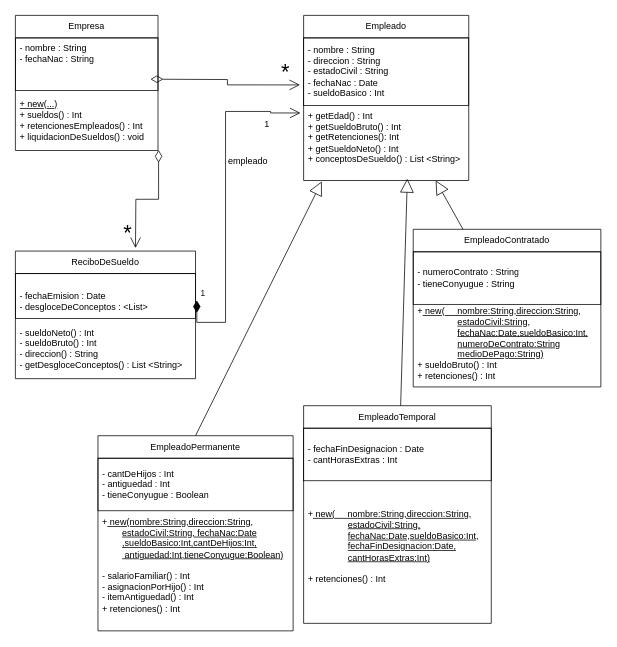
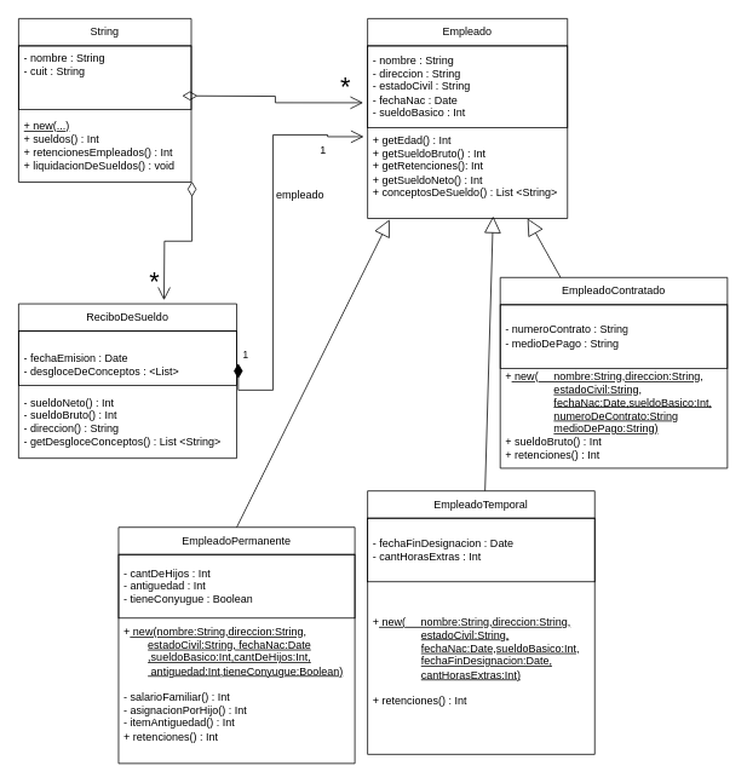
  <mxCell id="0" />
  <mxCell id="1" parent="0" />
- <mxCell id="2" value="Empresa" style="swimlane;fontStyle=0;childLayout=stackLayout;horizontal=1;startSize=30;horizontalStack=0;resizeParent=1;resizeParentMax=0;resizeLast=0;collapsible=1;marginBottom=0;whiteSpace=wrap;html=1;" parent="1" vertex="1"><mxGeometry x="20" y="20" width="190" height="180" as="geometry" /></mxCell>
- <mxCell id="3" value="- nombre : String&lt;div&gt;- fechaNac : String&lt;/div&gt;&lt;div&gt;&lt;br&gt;&lt;div&gt;&lt;br&gt;&lt;/div&gt;&lt;/div&gt;" style="text;strokeColor=default;fillColor=none;align=left;verticalAlign=middle;spacingLeft=4;spacingRight=4;overflow=hidden;points=[[0,0.5],[1,0.5]];portConstraint=eastwest;rotatable=0;whiteSpace=wrap;html=1;" parent="2" vertex="1"><mxGeometry y="30" width="190" height="70" as="geometry" /></mxCell>
+ <mxCell id="2" value="String" style="swimlane;fontStyle=0;childLayout=stackLayout;horizontal=1;startSize=30;horizontalStack=0;resizeParent=1;resizeParentMax=0;resizeLast=0;collapsible=1;marginBottom=0;whiteSpace=wrap;html=1;" parent="1" vertex="1"><mxGeometry x="20" y="20" width="190" height="180" as="geometry" /></mxCell>
+ <mxCell id="3" value="- nombre : String&lt;div&gt;- cuit : String&lt;/div&gt;&lt;div&gt;&lt;br&gt;&lt;div&gt;&lt;br&gt;&lt;/div&gt;&lt;/div&gt;" style="text;strokeColor=default;fillColor=none;align=left;verticalAlign=middle;spacingLeft=4;spacingRight=4;overflow=hidden;points=[[0,0.5],[1,0.5]];portConstraint=eastwest;rotatable=0;whiteSpace=wrap;html=1;" parent="2" vertex="1"><mxGeometry y="30" width="190" height="70" as="geometry" /></mxCell>
  <mxCell id="4" value="&lt;div&gt;&lt;u&gt;+ new(...)&lt;/u&gt;&lt;/div&gt;&lt;div&gt;+ sueldos() : Int&lt;/div&gt;&lt;div&gt;+ retencionesEmpleados() : Int&lt;/div&gt;&lt;div&gt;+ liquidacionDeSueldos() : void&lt;/div&gt;" style="text;strokeColor=none;fillColor=none;align=left;verticalAlign=middle;spacingLeft=4;spacingRight=4;overflow=hidden;points=[[0,0.5],[1,0.5]];portConstraint=eastwest;rotatable=0;whiteSpace=wrap;html=1;" parent="2" vertex="1"><mxGeometry y="100" width="190" height="80" as="geometry" /></mxCell>
  <mxCell id="5" value="Empleado" style="swimlane;fontStyle=0;childLayout=stackLayout;horizontal=1;startSize=30;horizontalStack=0;resizeParent=1;resizeParentMax=0;resizeLast=0;collapsible=1;marginBottom=0;whiteSpace=wrap;html=1;" parent="1" vertex="1"><mxGeometry x="404" y="20" width="220" height="220" as="geometry" /></mxCell>
  <mxCell id="6" value="- nombre : String&lt;div&gt;- direccion : String&lt;/div&gt;&lt;div&gt;- estadoCivil : String&lt;/div&gt;&lt;div&gt;- fechaNac : Date&lt;/div&gt;&lt;div&gt;- sueldoBasico : Int&lt;/div&gt;" style="text;strokeColor=default;fillColor=none;align=left;verticalAlign=middle;spacingLeft=4;spacingRight=4;overflow=hidden;points=[[0,0.5],[1,0.5]];portConstraint=eastwest;rotatable=0;whiteSpace=wrap;html=1;" parent="5" vertex="1"><mxGeometry y="30" width="220" height="90" as="geometry" /></mxCell>
  <mxCell id="7" value="&lt;div&gt;&lt;span style=&quot;background-color: transparent; color: light-dark(rgb(0, 0, 0), rgb(255, 255, 255));&quot;&gt;+ getEdad() : Int&lt;/span&gt;&lt;/div&gt;&lt;div&gt;+ getSueldoBruto() : Int&lt;/div&gt;&lt;div&gt;+ getRetenciones(): Int&lt;/div&gt;&lt;div&gt;+ getSueldoNeto() : Int&lt;/div&gt;&lt;div&gt;+ conceptosDeSueldo&lt;span style=&quot;background-color: transparent; color: light-dark(rgb(0, 0, 0), rgb(255, 255, 255));&quot;&gt;() : List &amp;lt;String&amp;gt;&lt;/span&gt;&lt;/div&gt;&lt;div&gt;&lt;br&gt;&lt;/div&gt;" style="text;strokeColor=none;fillColor=none;align=left;verticalAlign=middle;spacingLeft=4;spacingRight=4;overflow=hidden;points=[[0,0.5],[1,0.5]];portConstraint=eastwest;rotatable=0;whiteSpace=wrap;html=1;" parent="5" vertex="1"><mxGeometry y="120" width="220" height="100" as="geometry" /></mxCell>
  <mxCell id="8" value="*" style="text;html=1;align=center;verticalAlign=middle;whiteSpace=wrap;rounded=0;strokeWidth=3;fontSize=29;" parent="1" vertex="1"><mxGeometry x="370" y="85" width="20" height="20" as="geometry" /></mxCell>
  <mxCell id="9" value="EmpleadoPermanente" style="swimlane;fontStyle=0;childLayout=stackLayout;horizontal=1;startSize=30;horizontalStack=0;resizeParent=1;resizeParentMax=0;resizeLast=0;collapsible=1;marginBottom=0;whiteSpace=wrap;html=1;" parent="1" vertex="1"><mxGeometry x="130" y="580" width="260" height="260" as="geometry" /></mxCell>
  <mxCell id="10" value="- cantDeHijos : Int&lt;div&gt;- antiguedad : Int&lt;/div&gt;&lt;div&gt;- tieneConyugue : Boolean&lt;/div&gt;" style="text;strokeColor=default;fillColor=none;align=left;verticalAlign=middle;spacingLeft=4;spacingRight=4;overflow=hidden;points=[[0,0.5],[1,0.5]];portConstraint=eastwest;rotatable=0;whiteSpace=wrap;html=1;" parent="9" vertex="1"><mxGeometry y="30" width="260" height="70" as="geometry" /></mxCell>
  <mxCell id="11" value="&lt;div&gt;&lt;div&gt;+&lt;u&gt;&amp;nbsp;new(nombre:String,direccion:String,&lt;/u&gt;&lt;/div&gt;&lt;div&gt;&lt;u&gt;&lt;span style=&quot;white-space: pre;&quot;&gt;&#09;&lt;/span&gt;estadoCivil:String,&lt;/u&gt;&lt;u style=&quot;background-color: transparent; color: light-dark(rgb(0, 0, 0), rgb(255, 255, 255));&quot;&gt;&amp;nbsp;fechaNac:Date&lt;/u&gt;&lt;/div&gt;&lt;div&gt;&lt;u style=&quot;background-color: transparent; color: light-dark(rgb(0, 0, 0), rgb(255, 255, 255));&quot;&gt;&lt;span style=&quot;white-space: pre;&quot;&gt;&#09;&lt;/span&gt;,sueldoBasico:Int&lt;/u&gt;&lt;u style=&quot;background-color: transparent; color: light-dark(rgb(0, 0, 0), rgb(255, 255, 255));&quot;&gt;,cantDeHijos:Int,&lt;/u&gt;&lt;/div&gt;&lt;div&gt;&lt;u style=&quot;background-color: transparent; color: light-dark(rgb(0, 0, 0), rgb(255, 255, 255));&quot;&gt;&lt;span style=&quot;white-space: pre;&quot;&gt;&#09;&lt;/span&gt;&amp;nbsp;antiguedad:Int,tieneConyugue:Boolean)&lt;/u&gt;&lt;/div&gt;&lt;/div&gt;&lt;div&gt;&lt;u&gt;&lt;br&gt;&lt;/u&gt;&lt;/div&gt;&lt;div&gt;- salarioFamiliar() : Int&lt;/div&gt;&lt;div&gt;- asignacionPorHijo() : Int&lt;/div&gt;&lt;div&gt;- itemAntiguedad() : Int&lt;/div&gt;&lt;div&gt;+ retenciones() : Int&lt;/div&gt;&lt;div&gt;&lt;br&gt;&lt;/div&gt;" style="text;strokeColor=none;fillColor=none;align=left;verticalAlign=middle;spacingLeft=4;spacingRight=4;overflow=hidden;points=[[0,0.5],[1,0.5]];portConstraint=eastwest;rotatable=0;whiteSpace=wrap;html=1;" parent="9" vertex="1"><mxGeometry y="100" width="260" height="160" as="geometry" /></mxCell>
  <mxCell id="12" value="EmpleadoTemporal" style="swimlane;fontStyle=0;childLayout=stackLayout;horizontal=1;startSize=30;horizontalStack=0;resizeParent=1;resizeParentMax=0;resizeLast=0;collapsible=1;marginBottom=0;whiteSpace=wrap;html=1;" parent="1" vertex="1"><mxGeometry x="404" y="540" width="250" height="290" as="geometry" /></mxCell>
  <mxCell id="13" value="- fechaFinDesignacion : Date&lt;div&gt;- cantHorasExtras : Int&lt;/div&gt;" style="text;strokeColor=default;fillColor=none;align=left;verticalAlign=middle;spacingLeft=4;spacingRight=4;overflow=hidden;points=[[0,0.5],[1,0.5]];portConstraint=eastwest;rotatable=0;whiteSpace=wrap;html=1;" parent="12" vertex="1"><mxGeometry y="30" width="250" height="70" as="geometry" /></mxCell>
  <mxCell id="14" value="&lt;div&gt;&lt;div&gt;+&lt;u&gt;&amp;nbsp;new(&amp;nbsp; &amp;nbsp; &amp;nbsp;nombre:String,direccion:String,&lt;/u&gt;&lt;/div&gt;&lt;div&gt;&lt;u&gt;&lt;span style=&quot;white-space: pre;&quot;&gt;&#09;&lt;/span&gt;&lt;span style=&quot;white-space: pre;&quot;&gt;&#09;&lt;/span&gt;estadoCivil:String,&lt;/u&gt;&lt;/div&gt;&lt;div&gt;&lt;u style=&quot;background-color: transparent; color: light-dark(rgb(0, 0, 0), rgb(255, 255, 255));&quot;&gt;&lt;span style=&quot;white-space: pre;&quot;&gt;&#09;&lt;span style=&quot;white-space: pre;&quot;&gt;&#09;&lt;/span&gt;&lt;/span&gt;fechaNac:Date,sueldoBasico:Int,&lt;/u&gt;&lt;/div&gt;&lt;div&gt;&lt;u style=&quot;background-color: transparent; color: light-dark(rgb(0, 0, 0), rgb(255, 255, 255));&quot;&gt;&lt;span style=&quot;white-space: pre;&quot;&gt;&#09;&lt;span style=&quot;white-space: pre;&quot;&gt;&#09;&lt;/span&gt;&lt;/span&gt;fechaFinDesignacion:Date,&lt;/u&gt;&lt;/div&gt;&lt;div&gt;&lt;u style=&quot;background-color: transparent; color: light-dark(rgb(0, 0, 0), rgb(255, 255, 255));&quot;&gt;&lt;span style=&quot;white-space: pre;&quot;&gt;&#09;&lt;/span&gt;&lt;span style=&quot;white-space: pre;&quot;&gt;&#09;&lt;/span&gt;cantHorasExtras:Int&lt;/u&gt;&lt;u style=&quot;background-color: transparent; color: light-dark(rgb(0, 0, 0), rgb(255, 255, 255));&quot;&gt;)&lt;/u&gt;&lt;/div&gt;&lt;/div&gt;&lt;div&gt;&lt;u style=&quot;background-color: transparent; color: light-dark(rgb(0, 0, 0), rgb(255, 255, 255));&quot;&gt;&lt;br&gt;&lt;/u&gt;&lt;/div&gt;&lt;div&gt;+ retenciones() : Int&lt;/div&gt;&lt;div&gt;&lt;br&gt;&lt;/div&gt;" style="text;strokeColor=none;fillColor=none;align=left;verticalAlign=middle;spacingLeft=4;spacingRight=4;overflow=hidden;points=[[0,0.5],[1,0.5]];portConstraint=eastwest;rotatable=0;whiteSpace=wrap;html=1;" parent="12" vertex="1"><mxGeometry y="100" width="250" height="190" as="geometry" /></mxCell>
  <mxCell id="15" value="" style="endArrow=block;endSize=16;endFill=0;html=1;rounded=0;entryX=0.11;entryY=1.012;entryDx=0;entryDy=0;entryPerimeter=0;exitX=0.5;exitY=0;exitDx=0;exitDy=0;" parent="1" source="9" target="7" edge="1"><mxGeometry width="160" relative="1" as="geometry"><mxPoint x="230" y="270" as="sourcePoint" /><mxPoint x="390" y="270" as="targetPoint" /></mxGeometry></mxCell>
  <mxCell id="16" value="" style="endArrow=block;endSize=16;endFill=0;html=1;rounded=0;entryX=0.628;entryY=0.976;entryDx=0;entryDy=0;entryPerimeter=0;" parent="1" source="12" target="7" edge="1"><mxGeometry width="160" relative="1" as="geometry"><mxPoint x="500" y="270" as="sourcePoint" /><mxPoint x="512" y="164" as="targetPoint" /></mxGeometry></mxCell>
  <mxCell id="17" value="" style="endArrow=open;html=1;endSize=12;startArrow=diamondThin;startSize=14;startFill=0;edgeStyle=orthogonalEdgeStyle;align=left;verticalAlign=bottom;rounded=0;entryX=-0.022;entryY=0.696;entryDx=0;entryDy=0;entryPerimeter=0;" parent="1" target="6" edge="1"><mxGeometry x="-1" y="3" relative="1" as="geometry"><mxPoint x="200" y="105" as="sourcePoint" /><mxPoint x="350" y="104.17" as="targetPoint" /></mxGeometry></mxCell>
  <mxCell id="18" value="ReciboDeSueldo" style="swimlane;fontStyle=0;childLayout=stackLayout;horizontal=1;startSize=30;horizontalStack=0;resizeParent=1;resizeParentMax=0;resizeLast=0;collapsible=1;marginBottom=0;whiteSpace=wrap;html=1;" parent="1" vertex="1"><mxGeometry x="20" y="334" width="240" height="170" as="geometry" /></mxCell>
  <mxCell id="19" value="&lt;div&gt;&lt;br&gt;&lt;/div&gt;&lt;div&gt;&lt;span style=&quot;background-color: transparent; color: light-dark(rgb(0, 0, 0), rgb(255, 255, 255));&quot;&gt;- fechaEmision : Date&lt;/span&gt;&lt;/div&gt;&lt;div&gt;&lt;span style=&quot;background-color: transparent; color: light-dark(rgb(0, 0, 0), rgb(255, 255, 255));&quot;&gt;- desgloceDeConceptos : &amp;lt;List&amp;gt;&lt;/span&gt;&lt;/div&gt;" style="text;strokeColor=default;fillColor=none;align=left;verticalAlign=middle;spacingLeft=4;spacingRight=4;overflow=hidden;points=[[0,0.5],[1,0.5]];portConstraint=eastwest;rotatable=0;whiteSpace=wrap;html=1;" parent="18" vertex="1"><mxGeometry y="30" width="240" height="60" as="geometry" /></mxCell>
  <mxCell id="20" value="- sueldoNeto() : Int&lt;div&gt;- sueldoBruto() : Int&lt;/div&gt;&lt;div&gt;- direccion() : String&lt;/div&gt;&lt;div&gt;- getDesgloceConceptos() :&amp;nbsp;&lt;span style=&quot;background-color: transparent; color: light-dark(rgb(0, 0, 0), rgb(255, 255, 255));&quot;&gt;List &amp;lt;String&amp;gt;&lt;/span&gt;&lt;/div&gt;" style="text;strokeColor=none;fillColor=none;align=left;verticalAlign=middle;spacingLeft=4;spacingRight=4;overflow=hidden;points=[[0,0.5],[1,0.5]];portConstraint=eastwest;rotatable=0;whiteSpace=wrap;html=1;" parent="18" vertex="1"><mxGeometry y="90" width="240" height="80" as="geometry" /></mxCell>
  <mxCell id="21" value="" style="endArrow=open;html=1;endSize=12;startArrow=diamondThin;startSize=14;startFill=0;edgeStyle=orthogonalEdgeStyle;align=left;verticalAlign=bottom;rounded=0;exitX=1.004;exitY=0.991;exitDx=0;exitDy=0;exitPerimeter=0;" parent="1" source="4" edge="1"><mxGeometry x="-1" y="3" relative="1" as="geometry"><mxPoint x="90" y="262.03" as="sourcePoint" /><mxPoint x="180" y="330" as="targetPoint" /></mxGeometry></mxCell>
  <mxCell id="22" value="*" style="text;html=1;align=center;verticalAlign=middle;whiteSpace=wrap;rounded=0;strokeWidth=3;fontSize=29;" parent="1" vertex="1"><mxGeometry x="160" y="300" width="20" height="20" as="geometry" /></mxCell>
  <mxCell id="23" value="EmpleadoContratado" style="swimlane;fontStyle=0;childLayout=stackLayout;horizontal=1;startSize=30;horizontalStack=0;resizeParent=1;resizeParentMax=0;resizeLast=0;collapsible=1;marginBottom=0;whiteSpace=wrap;html=1;" parent="1" vertex="1"><mxGeometry x="550" y="305" width="250" height="210" as="geometry" /></mxCell>
- <mxCell id="24" value="- numeroContrato : String&lt;div&gt;- tieneConyugue : String&lt;/div&gt;" style="text;strokeColor=default;fillColor=none;align=left;verticalAlign=middle;spacingLeft=4;spacingRight=4;overflow=hidden;points=[[0,0.5],[1,0.5]];portConstraint=eastwest;rotatable=0;whiteSpace=wrap;html=1;" parent="23" vertex="1"><mxGeometry y="30" width="250" height="70" as="geometry" /></mxCell>
+ <mxCell id="24" value="- numeroContrato : String&lt;div&gt;- medioDePago : String&lt;/div&gt;" style="text;strokeColor=default;fillColor=none;align=left;verticalAlign=middle;spacingLeft=4;spacingRight=4;overflow=hidden;points=[[0,0.5],[1,0.5]];portConstraint=eastwest;rotatable=0;whiteSpace=wrap;html=1;" parent="23" vertex="1"><mxGeometry y="30" width="250" height="70" as="geometry" /></mxCell>
  <mxCell id="25" value="&lt;div&gt;&lt;div&gt;+&lt;u&gt;&amp;nbsp;new(&amp;nbsp; &amp;nbsp; &amp;nbsp;nombre:String,direccion:String,&lt;/u&gt;&lt;/div&gt;&lt;div&gt;&lt;u&gt;&lt;span style=&quot;white-space: pre;&quot;&gt;&#09;&lt;/span&gt;&lt;span style=&quot;white-space: pre;&quot;&gt;&#09;&lt;/span&gt;estadoCivil:String,&lt;/u&gt;&lt;/div&gt;&lt;div&gt;&lt;u style=&quot;background-color: transparent; color: light-dark(rgb(0, 0, 0), rgb(255, 255, 255));&quot;&gt;&lt;span style=&quot;white-space: pre;&quot;&gt;&#09;&lt;span style=&quot;white-space: pre;&quot;&gt;&#09;&lt;/span&gt;&lt;/span&gt;fechaNac:Date,sueldoBasico:Int,&lt;/u&gt;&lt;/div&gt;&lt;/div&gt;&lt;div&gt;&lt;u style=&quot;background-color: transparent; color: light-dark(rgb(0, 0, 0), rgb(255, 255, 255));&quot;&gt;&lt;span style=&quot;white-space: pre;&quot;&gt;&#09;&lt;/span&gt;&lt;span style=&quot;white-space: pre;&quot;&gt;&#09;&lt;/span&gt;numeroDeContrato:String&lt;br&gt;&lt;/u&gt;&lt;/div&gt;&lt;div&gt;&lt;u style=&quot;background-color: transparent; color: light-dark(rgb(0, 0, 0), rgb(255, 255, 255));&quot;&gt;&lt;span style=&quot;white-space: pre;&quot;&gt;&#09;&lt;/span&gt;&lt;span style=&quot;white-space: pre;&quot;&gt;&#09;&lt;/span&gt;medioDePago:String)&lt;br&gt;&lt;/u&gt;&lt;/div&gt;&lt;div&gt;+ sueldoBruto() : Int&lt;/div&gt;&lt;div&gt;&lt;span style=&quot;background-color: transparent; color: light-dark(rgb(0, 0, 0), rgb(255, 255, 255));&quot;&gt;+ retenciones() : Int&lt;/span&gt;&lt;/div&gt;&lt;div&gt;&lt;br&gt;&lt;/div&gt;" style="text;strokeColor=none;fillColor=none;align=left;verticalAlign=middle;spacingLeft=4;spacingRight=4;overflow=hidden;points=[[0,0.5],[1,0.5]];portConstraint=eastwest;rotatable=0;whiteSpace=wrap;html=1;" parent="23" vertex="1"><mxGeometry y="100" width="250" height="110" as="geometry" /></mxCell>
  <mxCell id="26" value="" style="endArrow=block;endSize=16;endFill=0;html=1;rounded=0;entryX=1.005;entryY=0.101;entryDx=0;entryDy=0;entryPerimeter=0;" parent="1" source="23" edge="1"><mxGeometry width="160" relative="1" as="geometry"><mxPoint x="607.43" y="478.95" as="sourcePoint" /><mxPoint x="580" y="240" as="targetPoint" /></mxGeometry></mxCell>
  <mxCell id="27" value="1" style="endArrow=open;html=1;endSize=12;startArrow=diamondThin;startSize=14;startFill=1;edgeStyle=orthogonalEdgeStyle;align=left;verticalAlign=bottom;rounded=0;entryX=-0.019;entryY=0.1;entryDx=0;entryDy=0;entryPerimeter=0;exitX=1.007;exitY=0.592;exitDx=0;exitDy=0;exitPerimeter=0;" parent="1" source="19" target="7" edge="1"><mxGeometry x="-1" y="3" relative="1" as="geometry"><mxPoint x="220" y="430" as="sourcePoint" /><mxPoint x="380" y="430" as="targetPoint" /><Array as="points"><mxPoint x="300" y="429" /><mxPoint x="300" y="148" /><mxPoint x="360" y="148" /><mxPoint x="360" y="150" /></Array></mxGeometry></mxCell>
  <mxCell id="28" value="&lt;div&gt;empleado&lt;/div&gt;" style="text;html=1;align=center;verticalAlign=middle;whiteSpace=wrap;rounded=0;" parent="1" vertex="1"><mxGeometry x="300" y="200" width="60" height="30" as="geometry" /></mxCell>
  <mxCell id="29" value="1" style="text;html=1;align=center;verticalAlign=middle;resizable=0;points=[];autosize=1;strokeColor=none;fillColor=none;" parent="1" vertex="1"><mxGeometry x="340" y="150" width="30" height="30" as="geometry" /></mxCell>
